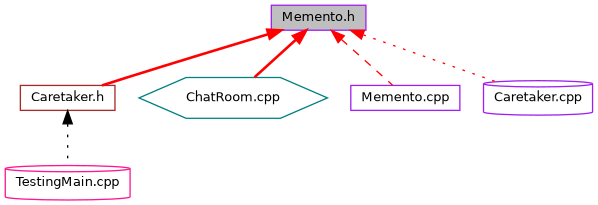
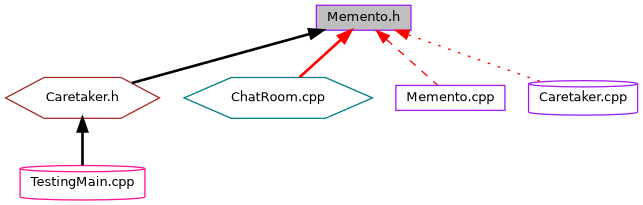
  digraph {
    node [color=purple fillcolor=white fontname=Helvetica fontsize=10 shape=box style=filled]
    edge [color=red dir=back fontname=Helvetica fontsize=10 labelfontname=Helvetica labelfontsize=10 style=bold]
    n1 [fillcolor=grey75 fontcolor=black height=0.2 label="Memento.h" width=0.4]
-   n2 [color=brown height=0.2 label="Caretaker.h" width=0.4]
+   n2 [color=brown height=0.2 label="Caretaker.h" shape=hexagon width=0.4]
    n3 [color=teal height=0.2 label="ChatRoom.cpp" shape=hexagon width=0.4]
    n4 [height=0.2 label="Memento.cpp" width=0.4]
    n5 [height=0.2 label="Caretaker.cpp" shape=cylinder width=0.4]
    n6 [color=deeppink height=0.2 label="TestingMain.cpp" shape=cylinder width=0.4]
-   n1 -> n2
+   n1 -> n2 [color=black]
    n1 -> n3
    n1 -> n4 [style=dashed]
    n1 -> n5 [style=dotted]
-   n2 -> n6 [color=black style=dotted]
+   n2 -> n6 [color=black]
  }
